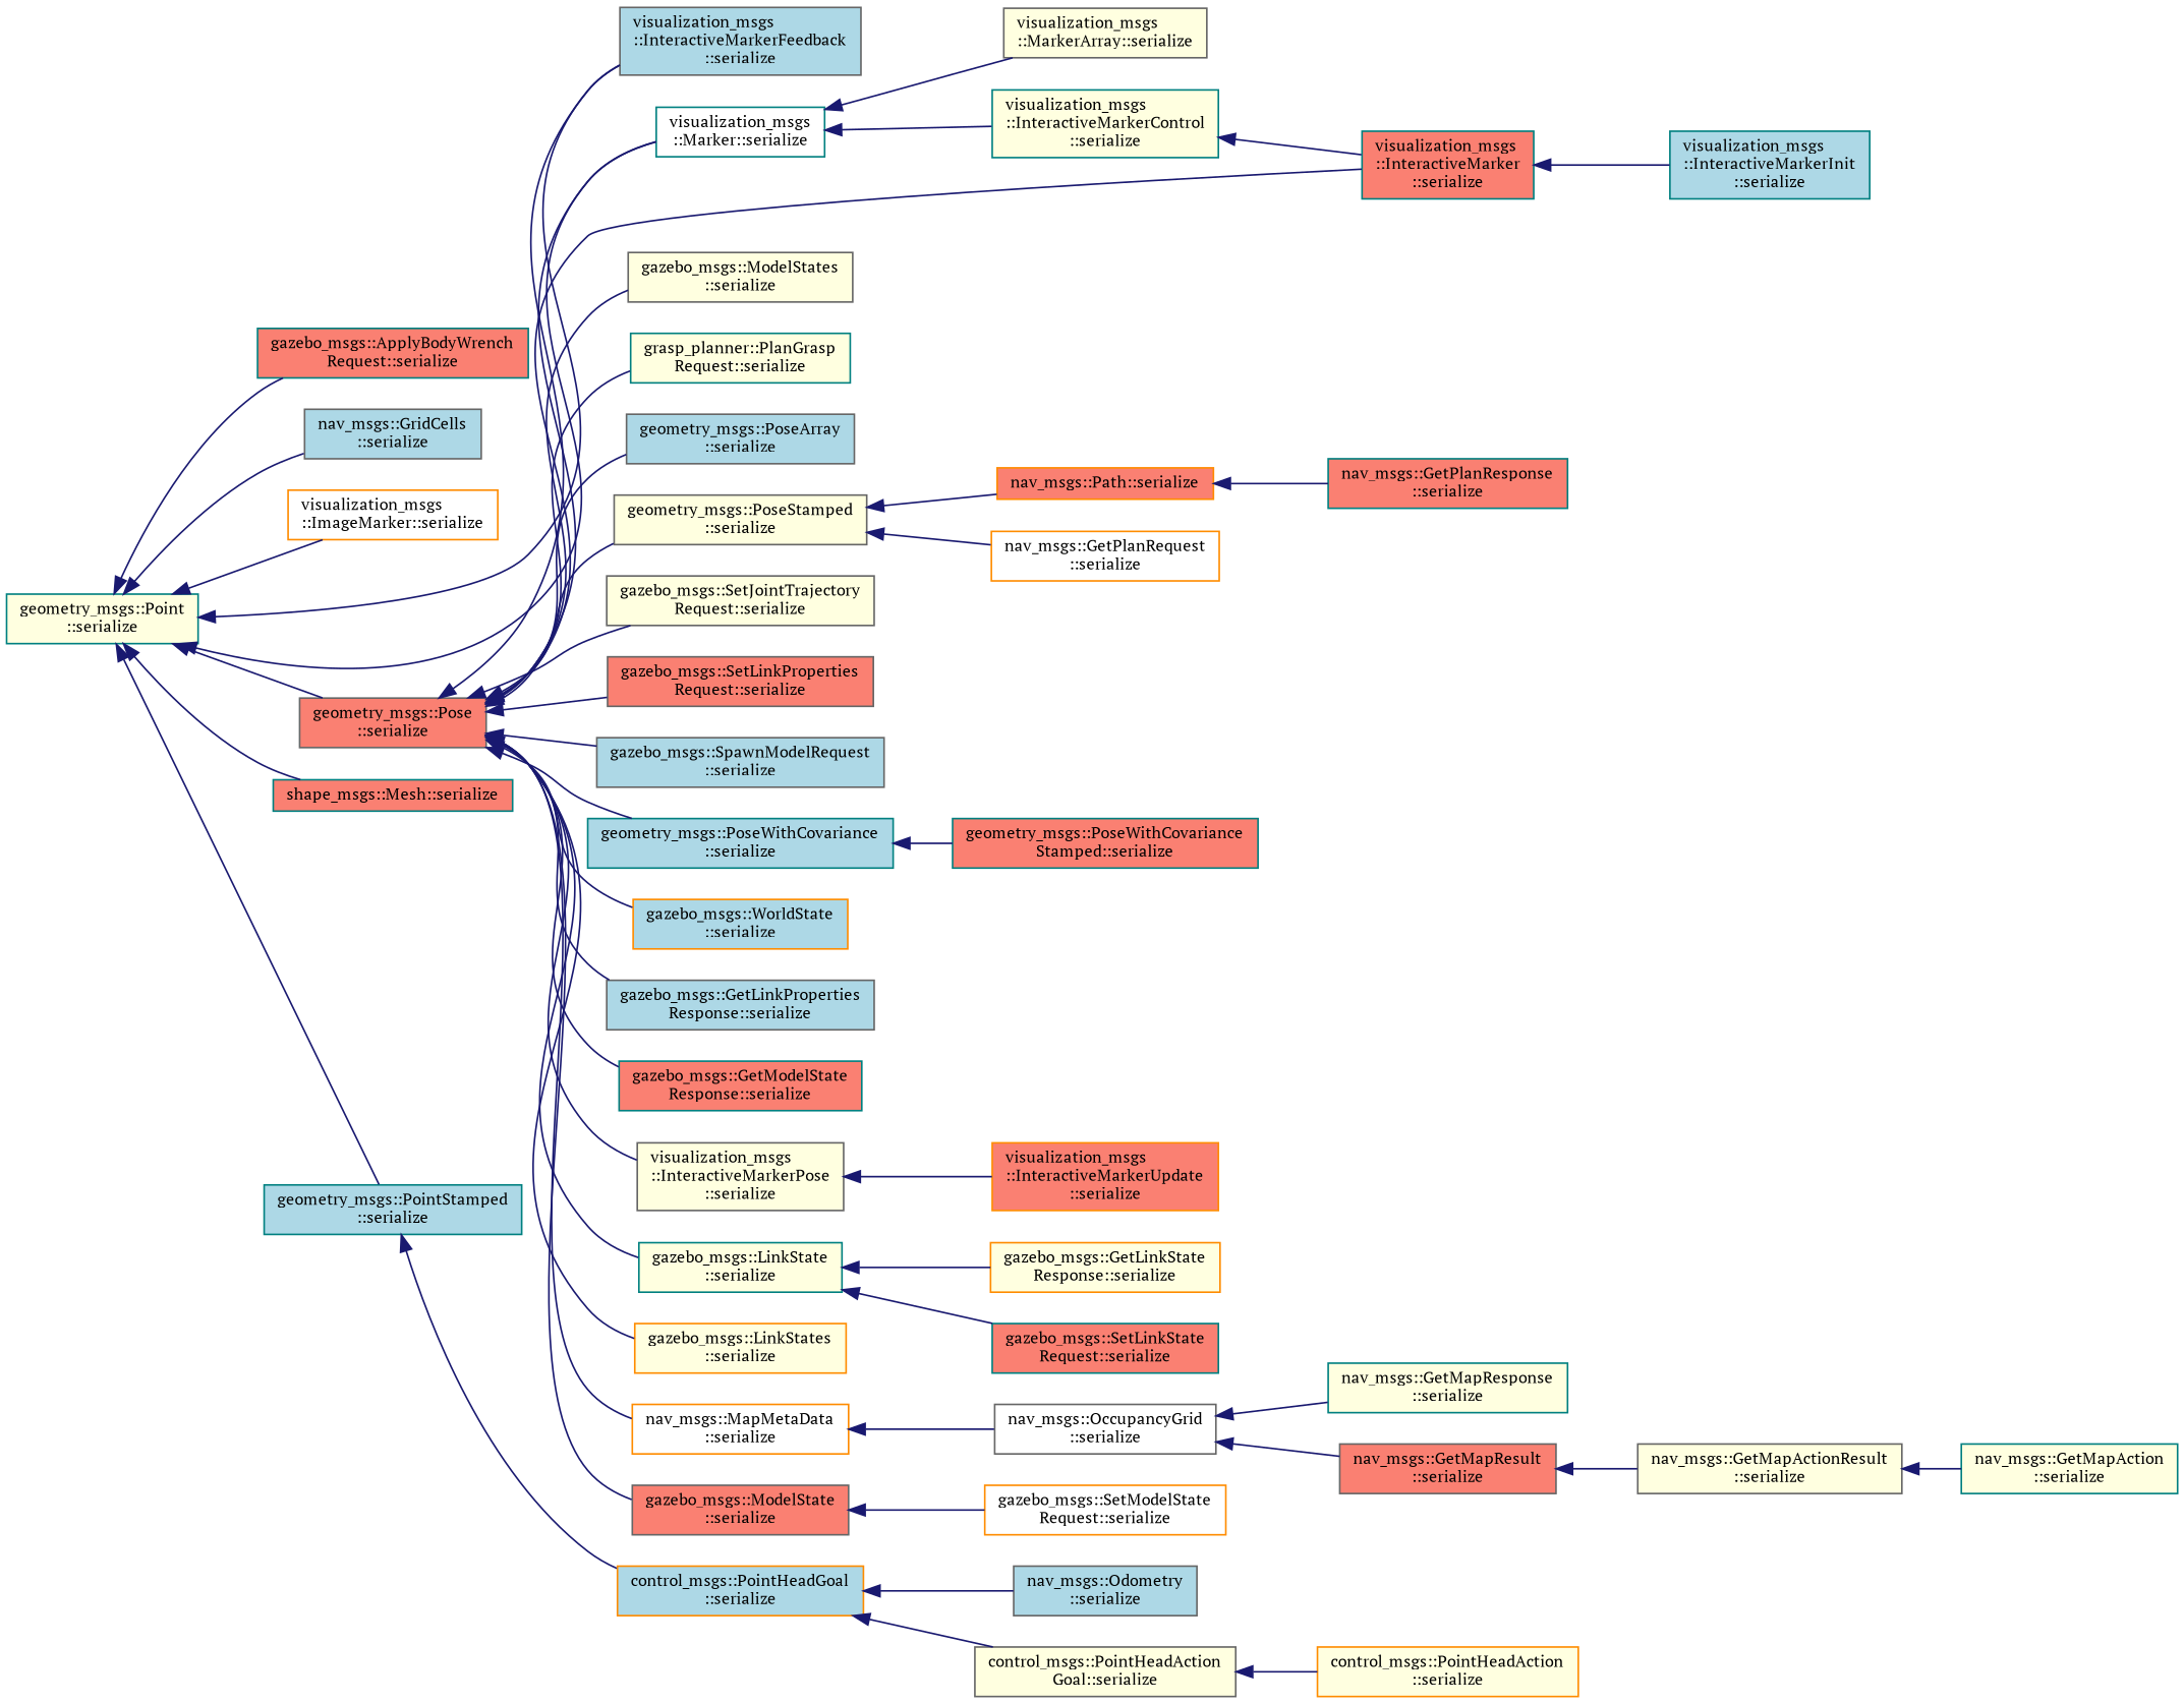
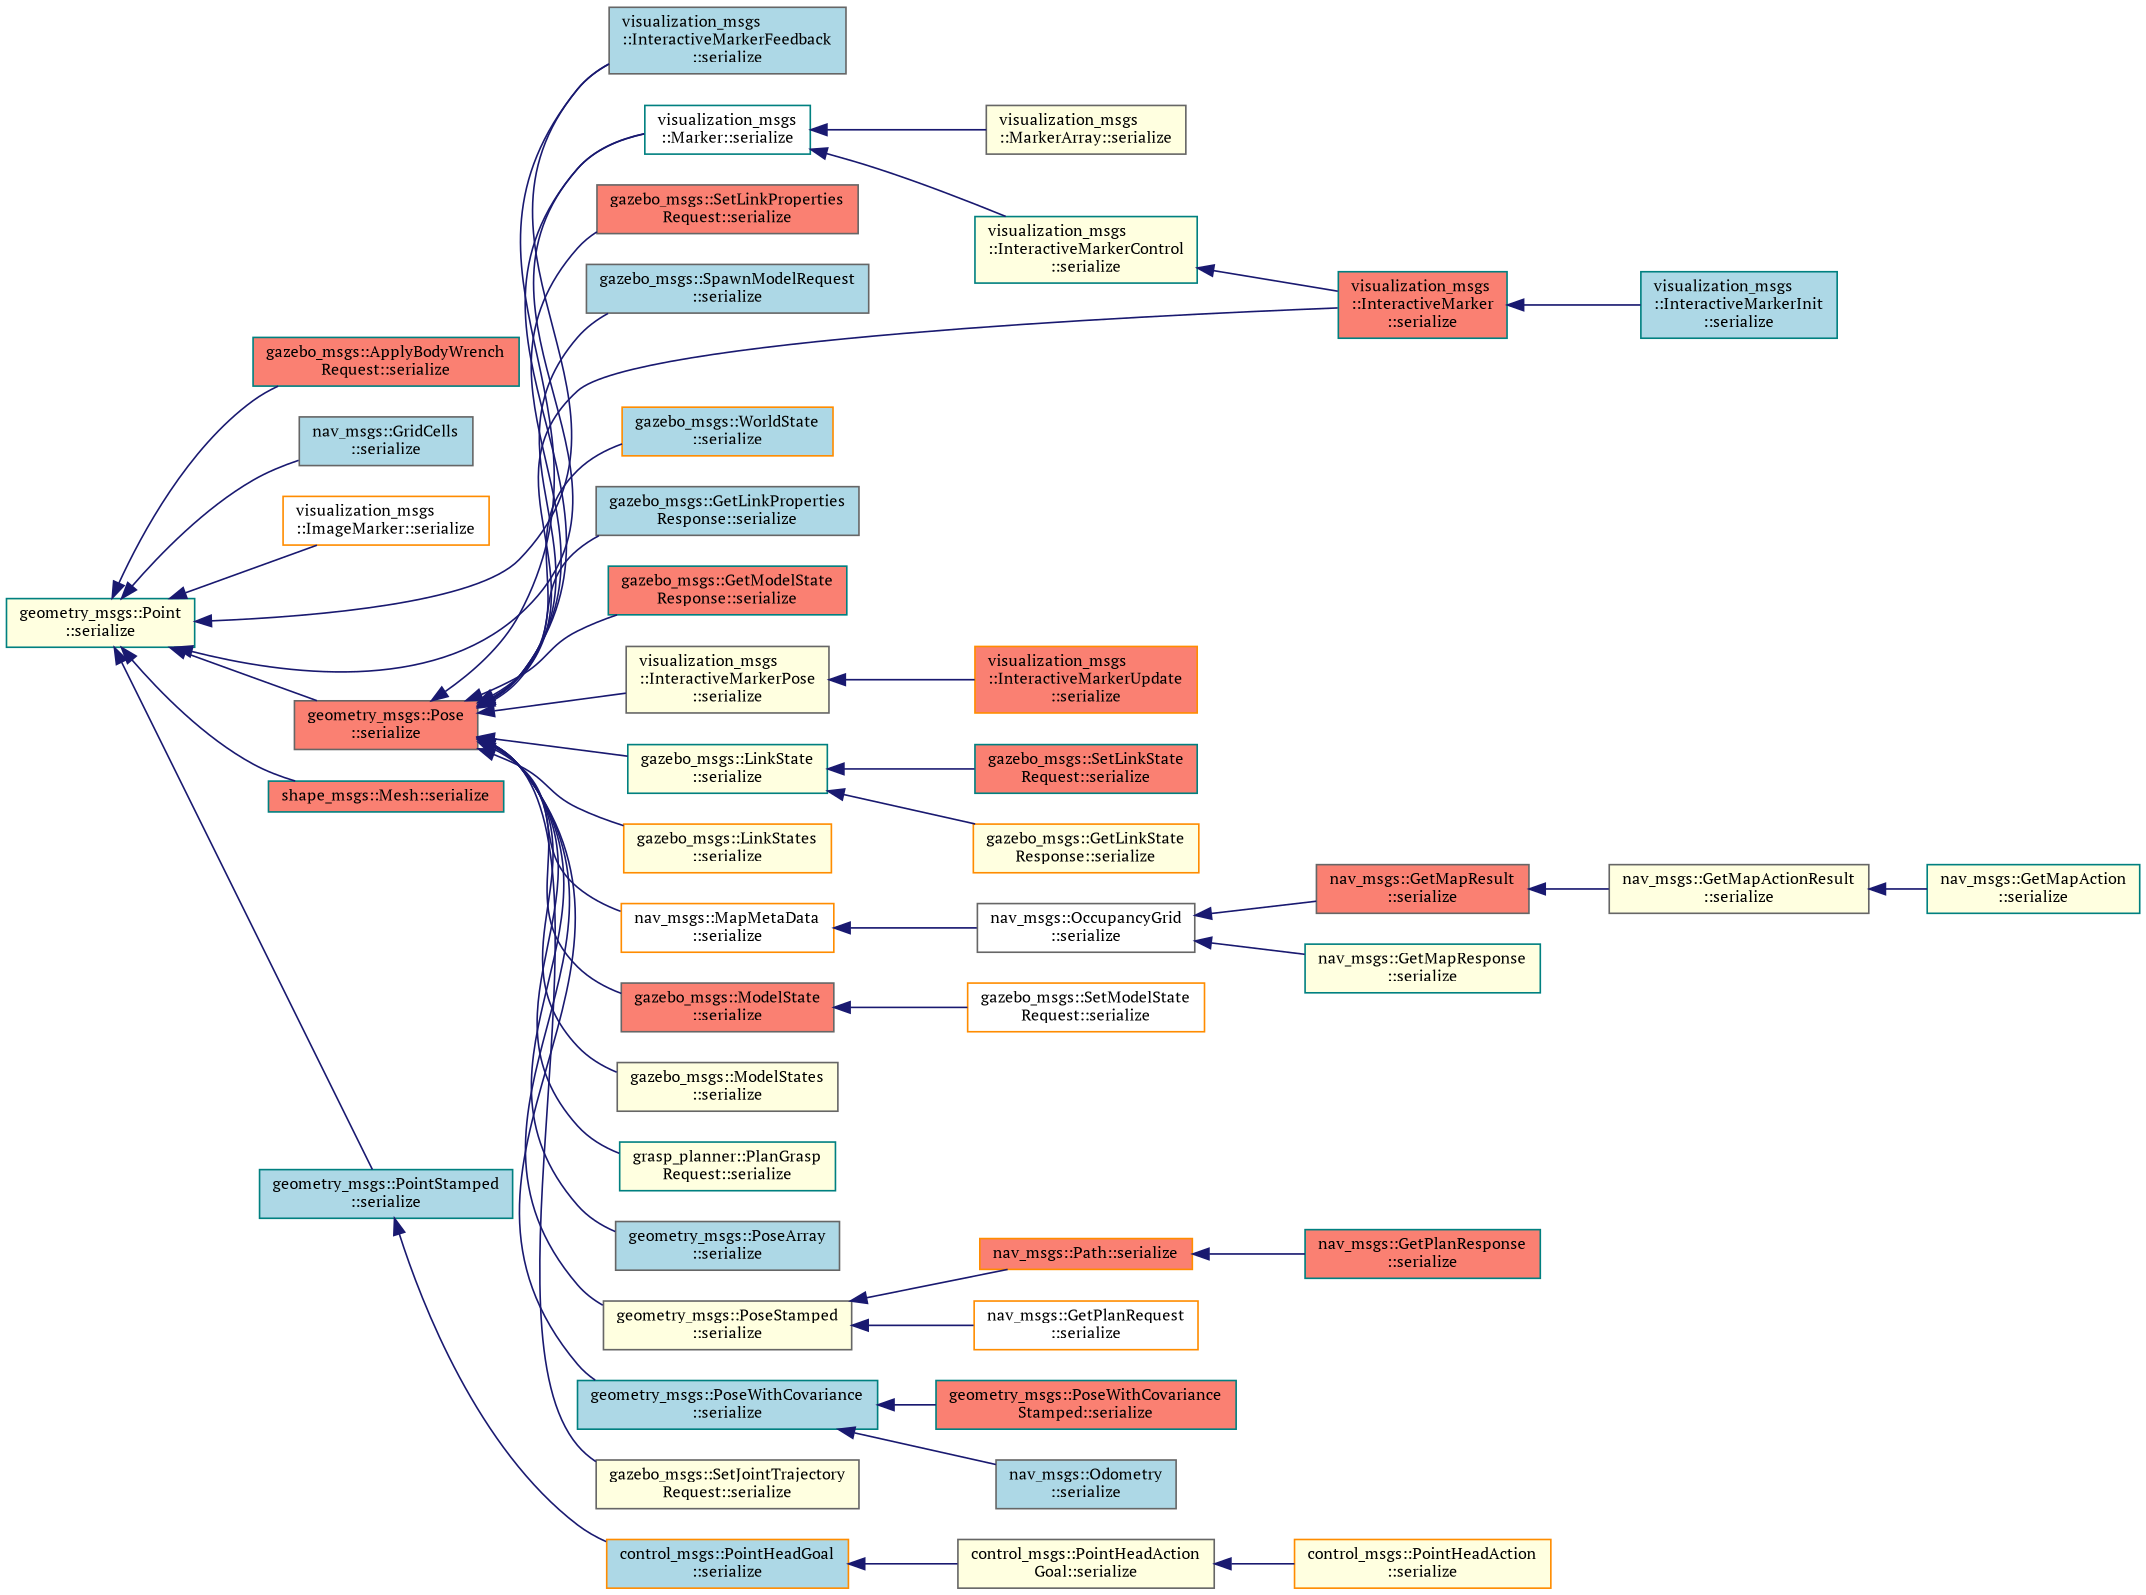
  digraph {
    fontname="PT Serif"
    rankdir=LR
    node [color=gray40 fillcolor=lightyellow fontname="PT Serif" fontsize=10 shape=record style=filled]
    edge [color=midnightblue dir=back fontname="PT Serif" fontsize=10 labelfontname=Helvetica labelfontsize=10 style=solid]
    n1 [color=teal fontcolor=black height=0.2 label="geometry_msgs::Point\l::serialize" width=0.4]
    n2 [color=teal fillcolor=salmon height=0.2 label="gazebo_msgs::ApplyBodyWrench\lRequest::serialize" width=0.4]
    n3 [fillcolor=lightblue height=0.2 label="nav_msgs::GridCells\l::serialize" width=0.4]
    n4 [color=darkorange fillcolor=white height=0.2 label="visualization_msgs\l::ImageMarker::serialize" width=0.4]
    n5 [fillcolor=lightblue height=0.2 label="visualization_msgs\l::InteractiveMarkerFeedback\l::serialize" width=0.4]
    n6 [color=teal fillcolor=white height=0.2 label="visualization_msgs\l::Marker::serialize" width=0.4]
    n7 [color=teal fillcolor=salmon height=0.2 label="shape_msgs::Mesh::serialize" width=0.4]
    n8 [color=teal fillcolor=lightblue height=0.2 label="geometry_msgs::PointStamped\l::serialize" width=0.4]
    n9 [fillcolor=salmon height=0.2 label="geometry_msgs::Pose\l::serialize" width=0.4]
    n10 [color=teal height=0.2 label="visualization_msgs\l::InteractiveMarkerControl\l::serialize" width=0.4]
    n11 [height=0.2 label="visualization_msgs\l::MarkerArray::serialize" width=0.4]
    n12 [color=darkorange fillcolor=lightblue height=0.2 label="control_msgs::PointHeadGoal\l::serialize" width=0.4]
    n13 [color=teal fillcolor=salmon height=0.2 label="visualization_msgs\l::InteractiveMarker\l::serialize" width=0.4]
    n14 [fillcolor=lightblue height=0.2 label="gazebo_msgs::GetLinkProperties\lResponse::serialize" width=0.4]
    n15 [color=teal fillcolor=salmon height=0.2 label="gazebo_msgs::GetModelState\lResponse::serialize" width=0.4]
    n16 [height=0.2 label="visualization_msgs\l::InteractiveMarkerPose\l::serialize" width=0.4]
    n17 [color=teal height=0.2 label="gazebo_msgs::LinkState\l::serialize" width=0.4]
    n18 [color=darkorange height=0.2 label="gazebo_msgs::LinkStates\l::serialize" width=0.4]
    n19 [color=darkorange fillcolor=white height=0.2 label="nav_msgs::MapMetaData\l::serialize" width=0.4]
    n20 [fillcolor=salmon height=0.2 label="gazebo_msgs::ModelState\l::serialize" width=0.4]
    n21 [height=0.2 label="gazebo_msgs::ModelStates\l::serialize" width=0.4]
    n22 [color=teal height=0.2 label="grasp_planner::PlanGrasp\lRequest::serialize" width=0.4]
    n23 [fillcolor=lightblue height=0.2 label="geometry_msgs::PoseArray\l::serialize" width=0.4]
    n24 [height=0.2 label="geometry_msgs::PoseStamped\l::serialize" width=0.4]
    n25 [color=teal fillcolor=lightblue height=0.2 label="geometry_msgs::PoseWithCovariance\l::serialize" width=0.4]
    n26 [height=0.2 label="gazebo_msgs::SetJointTrajectory\lRequest::serialize" width=0.4]
    n27 [fillcolor=salmon height=0.2 label="gazebo_msgs::SetLinkProperties\lRequest::serialize" width=0.4]
    n28 [fillcolor=lightblue height=0.2 label="gazebo_msgs::SpawnModelRequest\l::serialize" width=0.4]
    n29 [color=darkorange fillcolor=lightblue height=0.2 label="gazebo_msgs::WorldState\l::serialize" width=0.4]
    n30 [color=teal fillcolor=lightblue height=0.2 label="visualization_msgs\l::InteractiveMarkerInit\l::serialize" width=0.4]
    n31 [color=darkorange fillcolor=salmon height=0.2 label="visualization_msgs\l::InteractiveMarkerUpdate\l::serialize" width=0.4]
    n32 [height=0.2 label="control_msgs::PointHeadAction\lGoal::serialize" width=0.4]
    n33 [color=darkorange height=0.2 label="control_msgs::PointHeadAction\l::serialize" width=0.4]
    n34 [color=darkorange height=0.2 label="gazebo_msgs::GetLinkState\lResponse::serialize" width=0.4]
    n35 [color=teal fillcolor=salmon height=0.2 label="gazebo_msgs::SetLinkState\lRequest::serialize" width=0.4]
    n36 [fillcolor=white height=0.2 label="nav_msgs::OccupancyGrid\l::serialize" width=0.4]
    n37 [color=darkorange fillcolor=white height=0.2 label="gazebo_msgs::SetModelState\lRequest::serialize" width=0.4]
    n38 [color=darkorange fillcolor=white height=0.2 label="nav_msgs::GetPlanRequest\l::serialize" width=0.4]
    n39 [color=darkorange fillcolor=salmon height=0.2 label="nav_msgs::Path::serialize" width=0.4]
    n40 [fillcolor=lightblue height=0.2 label="nav_msgs::Odometry\l::serialize" width=0.4]
    n41 [color=teal fillcolor=salmon height=0.2 label="geometry_msgs::PoseWithCovariance\lStamped::serialize" width=0.4]
    n42 [color=teal height=0.2 label="nav_msgs::GetMapResponse\l::serialize" width=0.4]
    n43 [fillcolor=salmon height=0.2 label="nav_msgs::GetMapResult\l::serialize" width=0.4]
    n44 [height=0.2 label="nav_msgs::GetMapActionResult\l::serialize" width=0.4]
    n45 [color=teal height=0.2 label="nav_msgs::GetMapAction\l::serialize" width=0.4]
    n46 [color=teal fillcolor=salmon height=0.2 label="nav_msgs::GetPlanResponse\l::serialize" width=0.4]
    n1 -> n2
    n1 -> n3
    n1 -> n4
    n1 -> n5
    n1 -> n6
    n1 -> n7
    n1 -> n8
    n1 -> n9
    n6 -> n10
    n6 -> n11
    n8 -> n12
    n9 -> n5
    n9 -> n6
    n9 -> n13
    n9 -> n14
    n9 -> n15
    n9 -> n16
    n9 -> n17
    n9 -> n18
    n9 -> n19
    n9 -> n20
    n9 -> n21
    n9 -> n22
    n9 -> n23
    n9 -> n24
    n9 -> n25
    n9 -> n26
    n9 -> n27
    n9 -> n28
    n9 -> n29
    n10 -> n13
    n12 -> n32
    n13 -> n30
    n16 -> n31
    n17 -> n34
    n17 -> n35
    n19 -> n36
    n20 -> n37
    n24 -> n38
    n24 -> n39
-   n12 -> n40
+   n25 -> n40
    n25 -> n41
    n32 -> n33
    n36 -> n42
    n36 -> n43
    n39 -> n46
    n43 -> n44
    n44 -> n45
  }
